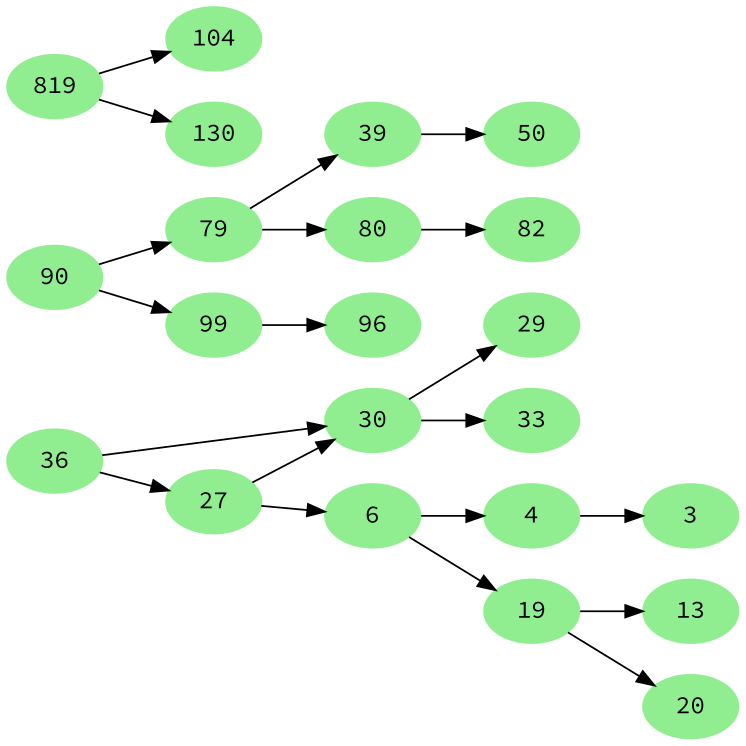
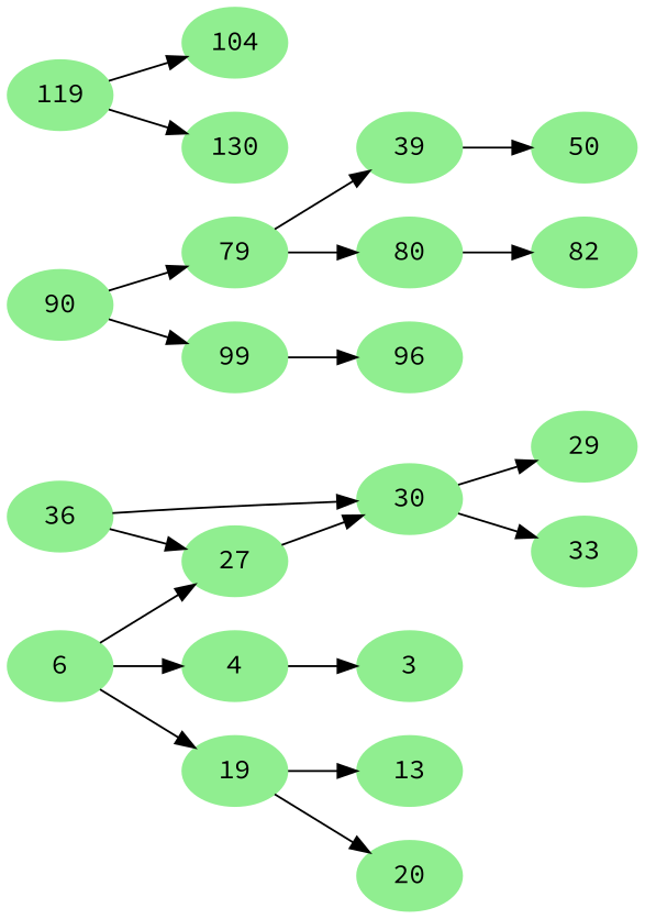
  digraph {
    fontname="Source Code Pro"
    rankdir=LR
    node [color="#90EE90" fontname="Source Code Pro" style=filled]
    edge [fontname="Source Code Pro"]
    36
    27
    30
    6
    90
    79
    99
    4
    19
    29
    33
    39
    80
    96
    n15 [label=3]
    13
    20
    50
    82
-   119 [label=819]
+   119
    104
    130
    36 -> 27
    36 -> 30
    27 -> 30
-   27 -> 6
+   6 -> 27
    30 -> 29
    30 -> 33
    6 -> 4
    6 -> 19
    90 -> 79
    90 -> 99
    79 -> 39
    79 -> 80
    99 -> 96
    4 -> n15
    19 -> 13
    19 -> 20
    39 -> 50
    80 -> 82
    119 -> 104
    119 -> 130
  }
